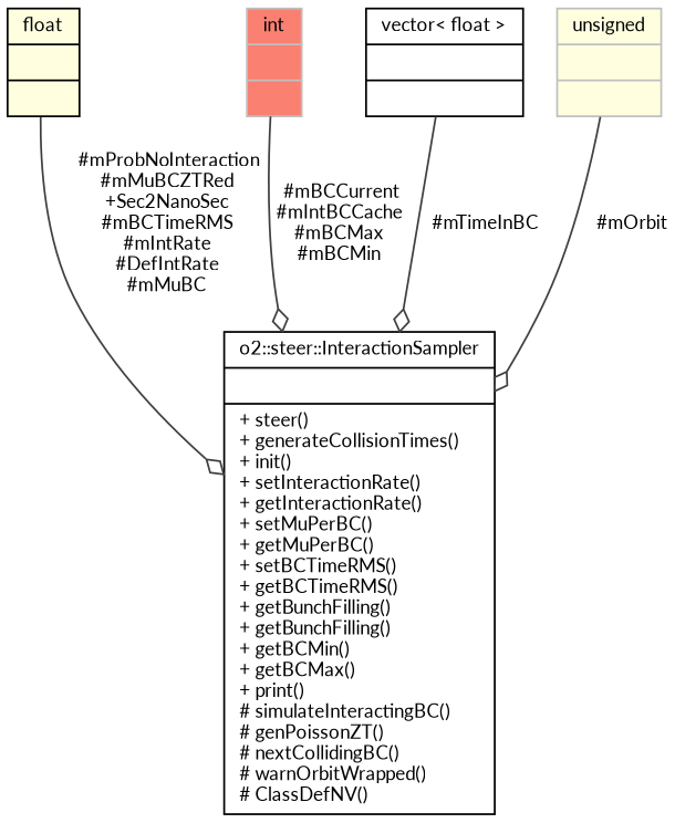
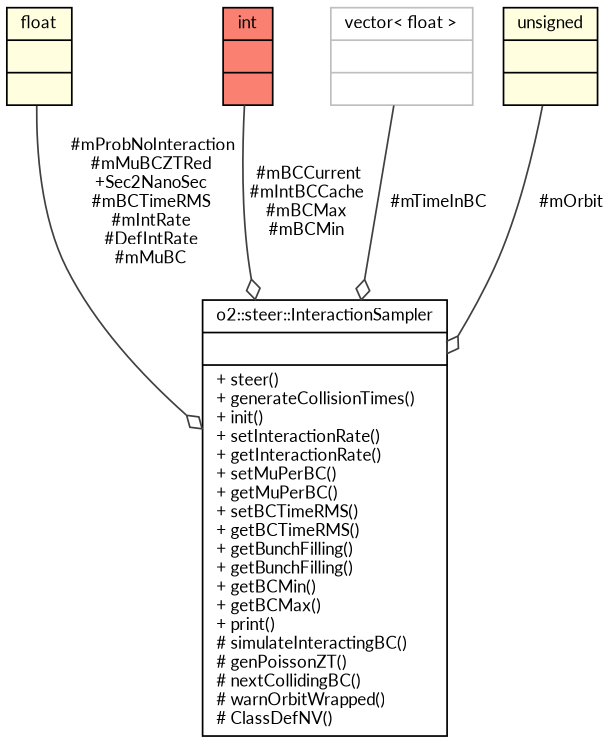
  digraph {
    fontname=Lato
    node [color=grey75 fillcolor=white fontname=Lato fontsize=10 shape=record style=filled]
    edge [arrowhead=odiamond color=grey25 fontname=Lato fontsize=10 labelfontname=Helvetica labelfontsize=10 style=solid]
    n1 [color=black fontcolor=black height=0.2 label="{o2::steer::InteractionSampler\n||+ steer()\l+ generateCollisionTimes()\l+ init()\l+ setInteractionRate()\l+ getInteractionRate()\l+ setMuPerBC()\l+ getMuPerBC()\l+ setBCTimeRMS()\l+ getBCTimeRMS()\l+ getBunchFilling()\l+ getBunchFilling()\l+ getBCMin()\l+ getBCMax()\l+ print()\l# simulateInteractingBC()\l# genPoissonZT()\l# nextCollidingBC()\l# warnOrbitWrapped()\l# ClassDefNV()\l}" width=0.4]
    n2 [color=black fillcolor=lightyellow height=0.2 label="{float\n||}" width=0.4]
-   n3 [fillcolor=salmon height=0.2 label="{int\n||}" width=0.4]
-   n4 [color=black height=0.2 label="{vector\< float \>\n||}" width=0.4]
-   n5 [fillcolor=lightyellow height=0.2 label="{unsigned\n||}" width=0.4]
+   n3 [color=black fillcolor=salmon height=0.2 label="{int\n||}" width=0.4]
+   n4 [height=0.2 label="{vector\< float \>\n||}" width=0.4]
+   n5 [color=black fillcolor=lightyellow height=0.2 label="{unsigned\n||}" width=0.4]
    n2 -> n1 [label=" #mProbNoInteraction\n#mMuBCZTRed\n+Sec2NanoSec\n#mBCTimeRMS\n#mIntRate\n#DefIntRate\n#mMuBC"]
    n3 -> n1 [label=" #mBCCurrent\n#mIntBCCache\n#mBCMax\n#mBCMin"]
    n4 -> n1 [label=" #mTimeInBC"]
    n5 -> n1 [label=" #mOrbit"]
  }
